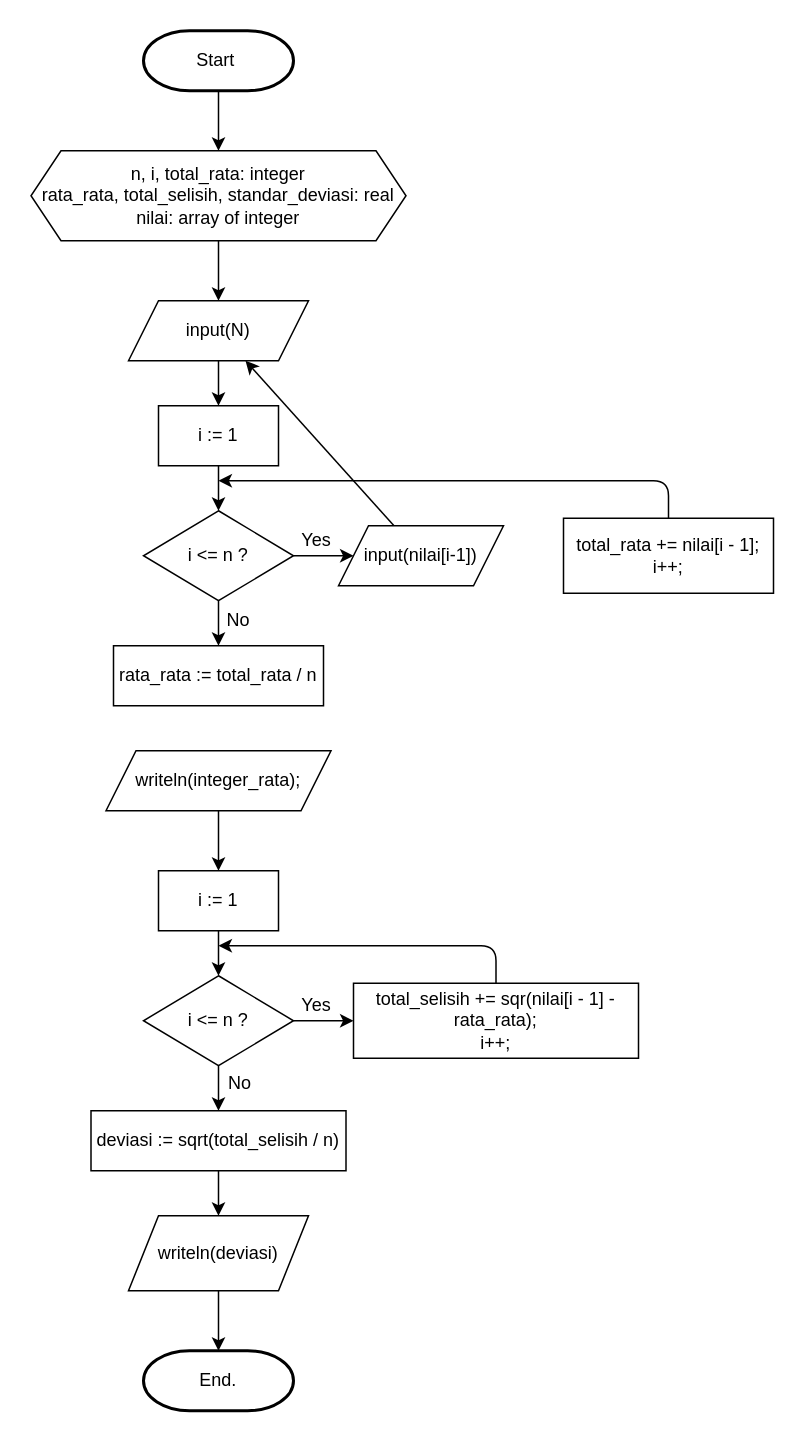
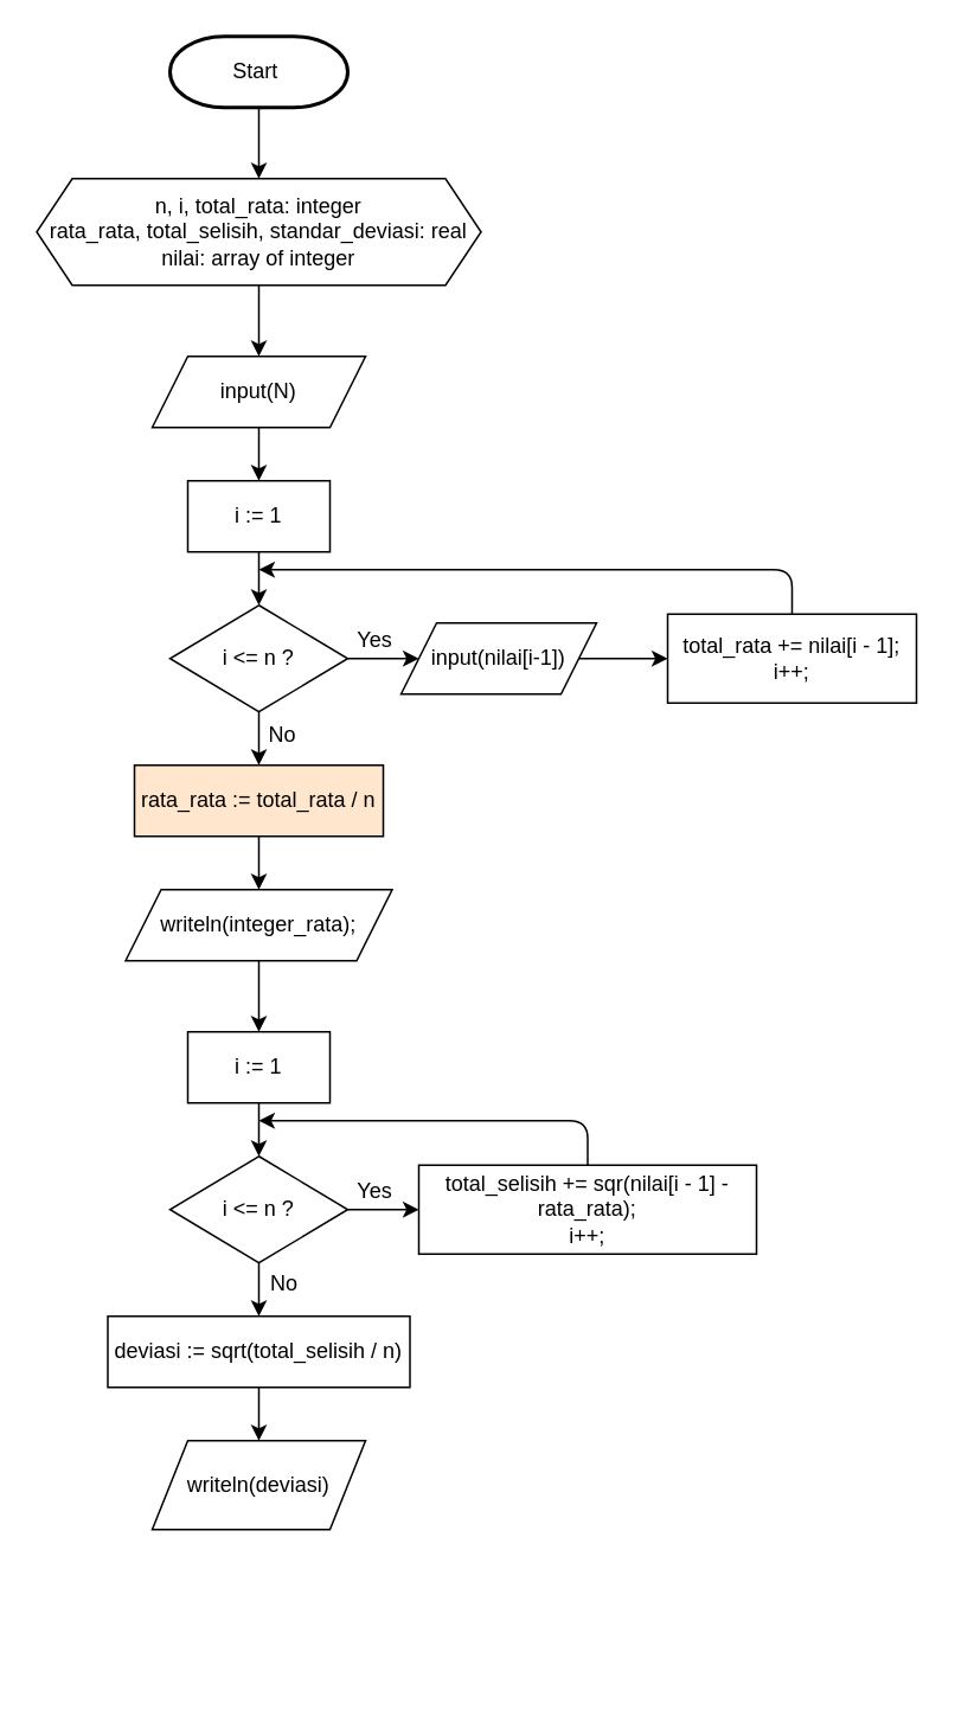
  <mxCell id="0" />
  <mxCell id="1" parent="0" />
  <mxCell id="2" style="edgeStyle=none;html=1;entryX=0.5;entryY=0;entryDx=0;entryDy=0;" edge="1" parent="1" source="3" target="5"><mxGeometry relative="1" as="geometry" /></mxCell>
  <mxCell id="3" value="Start&amp;nbsp;" style="strokeWidth=2;html=1;shape=mxgraph.flowchart.terminator;whiteSpace=wrap;" vertex="1" parent="1"><mxGeometry x="95" y="20" width="100" height="40" as="geometry" /></mxCell>
  <mxCell id="4" style="edgeStyle=none;html=1;entryX=0.5;entryY=0;entryDx=0;entryDy=0;" edge="1" parent="1" source="5" target="7"><mxGeometry relative="1" as="geometry" /></mxCell>
  <mxCell id="5" value="n, i, total_rata: integer&lt;br&gt;rata_rata, total_selisih, standar_deviasi: real&lt;br&gt;nilai: array of integer" style="shape=hexagon;perimeter=hexagonPerimeter2;whiteSpace=wrap;html=1;fixedSize=1;" vertex="1" parent="1"><mxGeometry x="20" y="100" width="250" height="60" as="geometry" /></mxCell>
  <mxCell id="6" value="" style="edgeStyle=none;html=1;" edge="1" parent="1" source="7" target="9"><mxGeometry relative="1" as="geometry" /></mxCell>
  <mxCell id="7" value="input(N)" style="shape=parallelogram;perimeter=parallelogramPerimeter;whiteSpace=wrap;html=1;fixedSize=1;" vertex="1" parent="1"><mxGeometry x="85" y="200" width="120" height="40" as="geometry" /></mxCell>
  <mxCell id="8" value="" style="edgeStyle=none;html=1;" edge="1" parent="1" source="9" target="12"><mxGeometry relative="1" as="geometry" /></mxCell>
  <mxCell id="9" value="i := 1" style="whiteSpace=wrap;html=1;" vertex="1" parent="1"><mxGeometry x="105" y="270" width="80" height="40" as="geometry" /></mxCell>
  <mxCell id="10" value="" style="edgeStyle=none;html=1;" edge="1" parent="1" source="12" target="14"><mxGeometry relative="1" as="geometry" /></mxCell>
  <mxCell id="11" style="edgeStyle=none;html=1;entryX=0.5;entryY=0;entryDx=0;entryDy=0;" edge="1" parent="1" source="12" target="19"><mxGeometry relative="1" as="geometry" /></mxCell>
  <mxCell id="12" value="i &amp;lt;= n ?" style="rhombus;whiteSpace=wrap;html=1;" vertex="1" parent="1"><mxGeometry x="95" y="340" width="100" height="60" as="geometry" /></mxCell>
- <mxCell id="13" value="" style="edgeStyle=none;html=1;" edge="1" parent="1" source="14" target="7"><mxGeometry relative="1" as="geometry" /></mxCell>
+ <mxCell id="13" value="" style="edgeStyle=none;html=1;" edge="1" parent="1" source="14" target="16"><mxGeometry relative="1" as="geometry" /></mxCell>
  <mxCell id="14" value="input(nilai[i-1])" style="shape=parallelogram;perimeter=parallelogramPerimeter;whiteSpace=wrap;html=1;fixedSize=1;" vertex="1" parent="1"><mxGeometry x="225" y="350" width="110" height="40" as="geometry" /></mxCell>
  <mxCell id="15" style="edgeStyle=none;html=1;" edge="1" parent="1" source="16"><mxGeometry relative="1" as="geometry"><mxPoint x="145" y="320" as="targetPoint" /><Array as="points"><mxPoint x="445" y="320" /></Array></mxGeometry></mxCell>
  <mxCell id="16" value="total_rata += nilai[i - 1];&lt;br&gt;i++;" style="whiteSpace=wrap;html=1;" vertex="1" parent="1"><mxGeometry x="375" y="345" width="140" height="50" as="geometry" /></mxCell>
  <mxCell id="17" value="Yes" style="text;html=1;align=center;verticalAlign=middle;resizable=0;points=[];autosize=1;strokeColor=none;fillColor=none;" vertex="1" parent="1"><mxGeometry x="190" y="345" width="40" height="30" as="geometry" /></mxCell>
- <mxCell id="19" value="rata_rata := total_rata / n" style="whiteSpace=wrap;html=1;" vertex="1" parent="1"><mxGeometry x="75" y="430" width="140" height="40" as="geometry" /></mxCell>
+ <mxCell id="18" style="edgeStyle=none;html=1;exitX=0.5;exitY=1;exitDx=0;exitDy=0;entryX=0.5;entryY=0;entryDx=0;entryDy=0;" edge="1" parent="1" source="19" target="21"><mxGeometry relative="1" as="geometry" /></mxCell>
+ <mxCell id="19" value="rata_rata := total_rata / n" style="whiteSpace=wrap;html=1;fillColor=#ffe6cc;" vertex="1" parent="1"><mxGeometry x="75" y="430" width="140" height="40" as="geometry" /></mxCell>
  <mxCell id="20" style="edgeStyle=none;html=1;exitX=0.5;exitY=1;exitDx=0;exitDy=0;entryX=0.5;entryY=0;entryDx=0;entryDy=0;" edge="1" parent="1" source="21" target="23"><mxGeometry relative="1" as="geometry" /></mxCell>
  <mxCell id="21" value="writeln(integer_rata);" style="shape=parallelogram;perimeter=parallelogramPerimeter;whiteSpace=wrap;html=1;fixedSize=1;" vertex="1" parent="1"><mxGeometry x="70" y="500" width="150" height="40" as="geometry" /></mxCell>
  <mxCell id="22" value="" style="edgeStyle=none;html=1;" edge="1" parent="1" source="23" target="26"><mxGeometry relative="1" as="geometry" /></mxCell>
  <mxCell id="23" value="i := 1" style="whiteSpace=wrap;html=1;" vertex="1" parent="1"><mxGeometry x="105" y="580" width="80" height="40" as="geometry" /></mxCell>
  <mxCell id="24" value="" style="edgeStyle=none;html=1;" edge="1" parent="1" source="26"><mxGeometry relative="1" as="geometry"><mxPoint x="235" y="680" as="targetPoint" /></mxGeometry></mxCell>
  <mxCell id="25" value="" style="edgeStyle=none;html=1;" edge="1" parent="1" source="26" target="31"><mxGeometry relative="1" as="geometry" /></mxCell>
  <mxCell id="26" value="i &amp;lt;= n ?" style="rhombus;whiteSpace=wrap;html=1;" vertex="1" parent="1"><mxGeometry x="95" y="650" width="100" height="60" as="geometry" /></mxCell>
  <mxCell id="27" style="edgeStyle=none;html=1;exitX=0.5;exitY=0;exitDx=0;exitDy=0;" edge="1" parent="1" source="28"><mxGeometry relative="1" as="geometry"><mxPoint x="145" y="630" as="targetPoint" /><Array as="points"><mxPoint x="330" y="630" /></Array></mxGeometry></mxCell>
  <mxCell id="28" value="total_selisih += sqr(nilai[i - 1] - rata_rata);&lt;br&gt;i++;" style="whiteSpace=wrap;html=1;" vertex="1" parent="1"><mxGeometry x="235" y="655" width="190" height="50" as="geometry" /></mxCell>
  <mxCell id="29" value="Yes" style="text;html=1;align=center;verticalAlign=middle;resizable=0;points=[];autosize=1;strokeColor=none;fillColor=none;" vertex="1" parent="1"><mxGeometry x="190" y="655" width="40" height="30" as="geometry" /></mxCell>
  <mxCell id="30" style="edgeStyle=none;html=1;exitX=0.5;exitY=1;exitDx=0;exitDy=0;entryX=0.5;entryY=0;entryDx=0;entryDy=0;" edge="1" parent="1" source="31" target="34"><mxGeometry relative="1" as="geometry" /></mxCell>
  <mxCell id="31" value="deviasi := sqrt(total_selisih / n)" style="whiteSpace=wrap;html=1;" vertex="1" parent="1"><mxGeometry x="60" y="740" width="170" height="40" as="geometry" /></mxCell>
  <mxCell id="32" value="No" style="text;html=1;align=center;verticalAlign=middle;resizable=0;points=[];autosize=1;strokeColor=none;fillColor=none;" vertex="1" parent="1"><mxGeometry x="139" y="707" width="40" height="30" as="geometry" /></mxCell>
- <mxCell id="33" style="edgeStyle=none;html=1;exitX=0.5;exitY=1;exitDx=0;exitDy=0;entryX=0.5;entryY=0;entryDx=0;entryDy=0;entryPerimeter=0;" edge="1" parent="1" source="34" target="35"><mxGeometry relative="1" as="geometry" /></mxCell>
  <mxCell id="34" value="writeln(deviasi)" style="shape=parallelogram;perimeter=parallelogramPerimeter;whiteSpace=wrap;html=1;fixedSize=1;" vertex="1" parent="1"><mxGeometry x="85" y="810" width="120" height="50" as="geometry" /></mxCell>
- <mxCell id="35" value="End." style="strokeWidth=2;html=1;shape=mxgraph.flowchart.terminator;whiteSpace=wrap;" vertex="1" parent="1"><mxGeometry x="95" y="900" width="100" height="40" as="geometry" /></mxCell>
  <mxCell id="36" value="No" style="text;html=1;align=center;verticalAlign=middle;resizable=0;points=[];autosize=1;strokeColor=none;fillColor=none;" vertex="1" parent="1"><mxGeometry x="138" y="398" width="40" height="30" as="geometry" /></mxCell>
